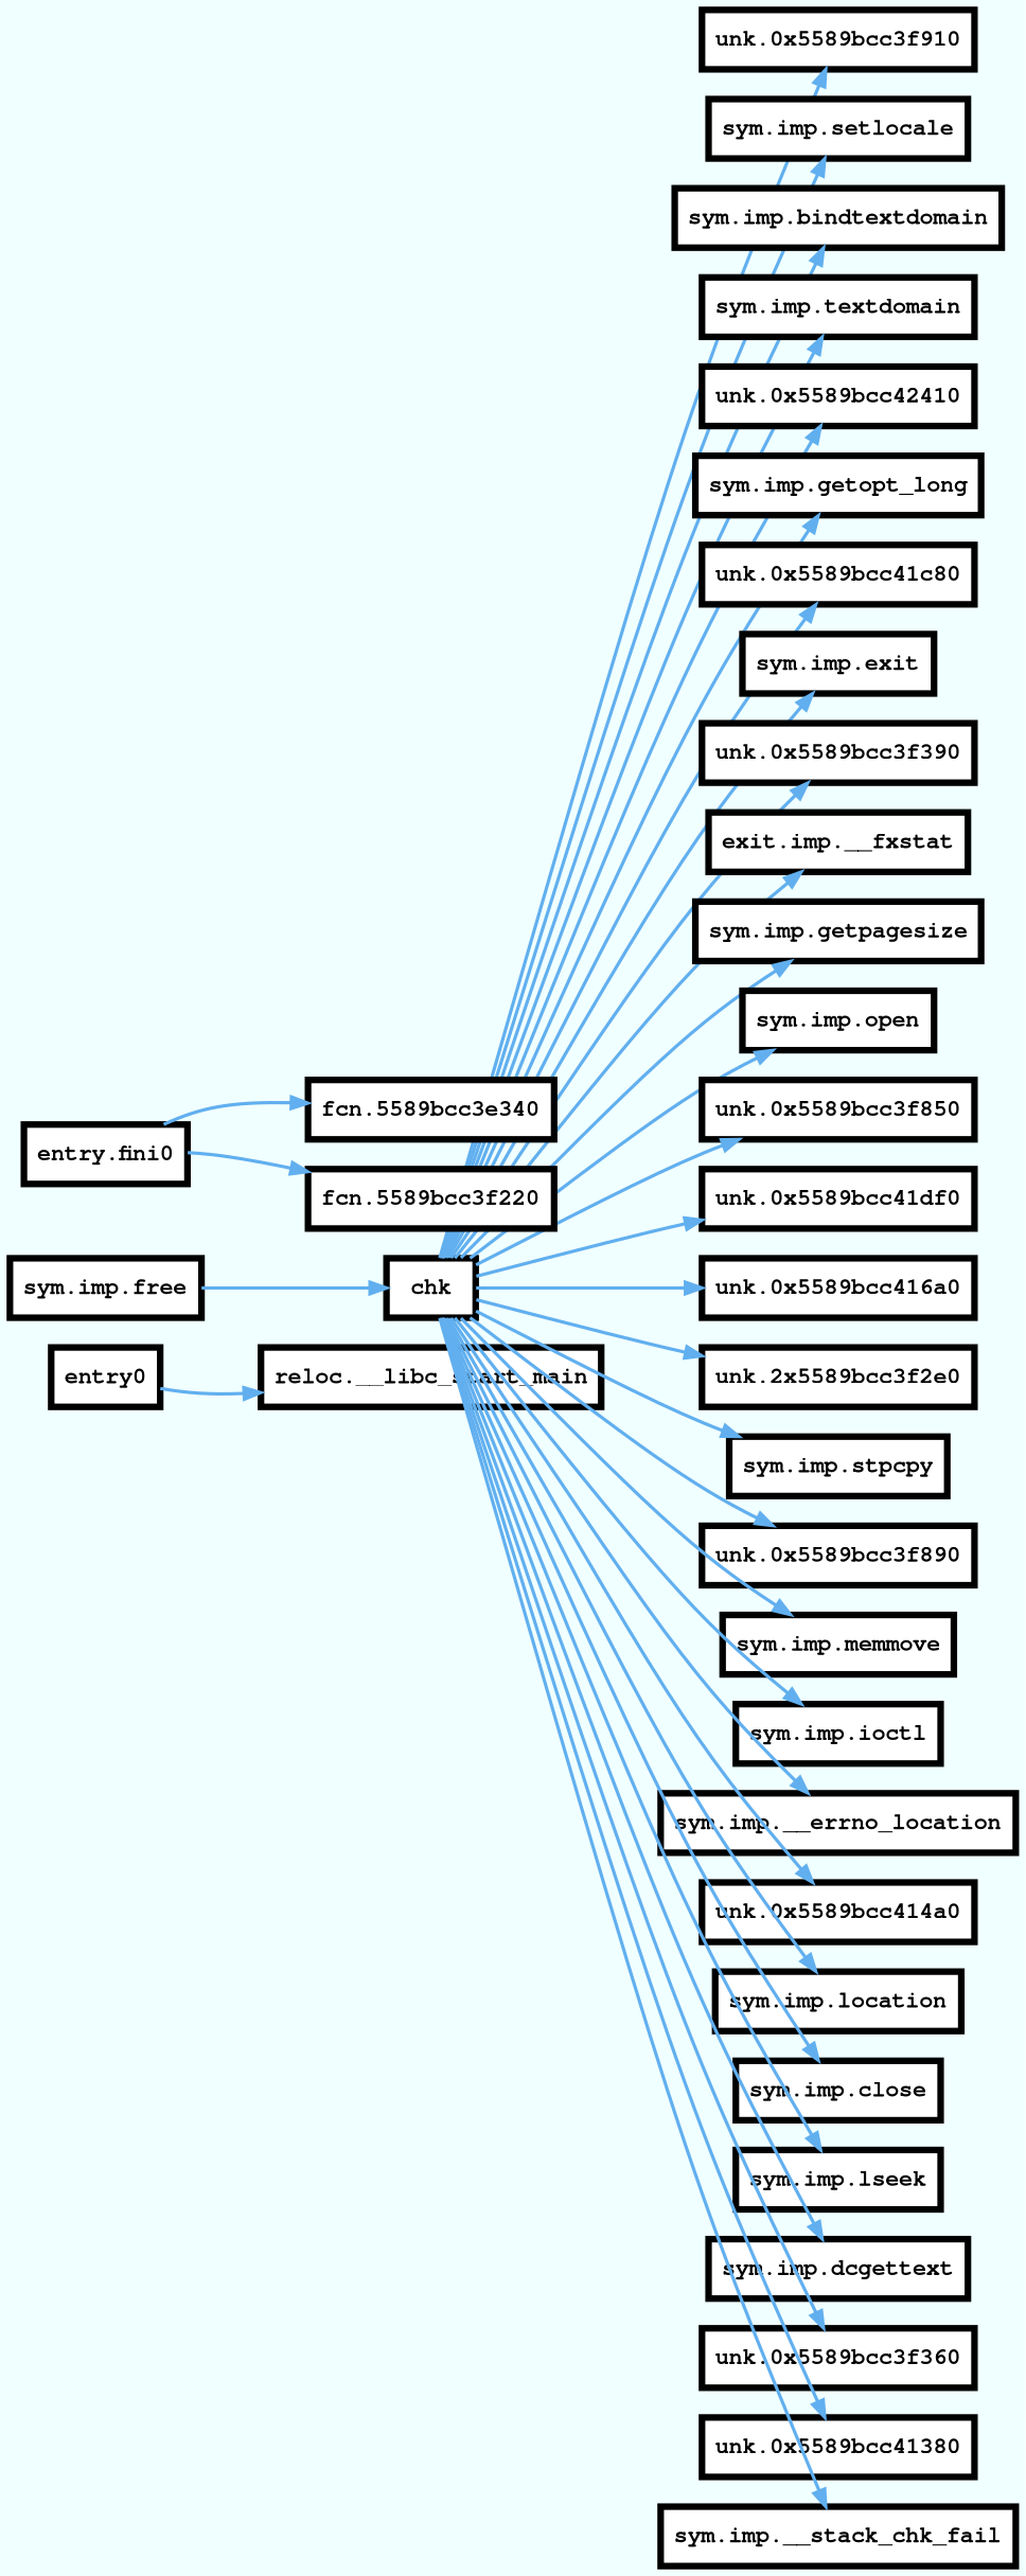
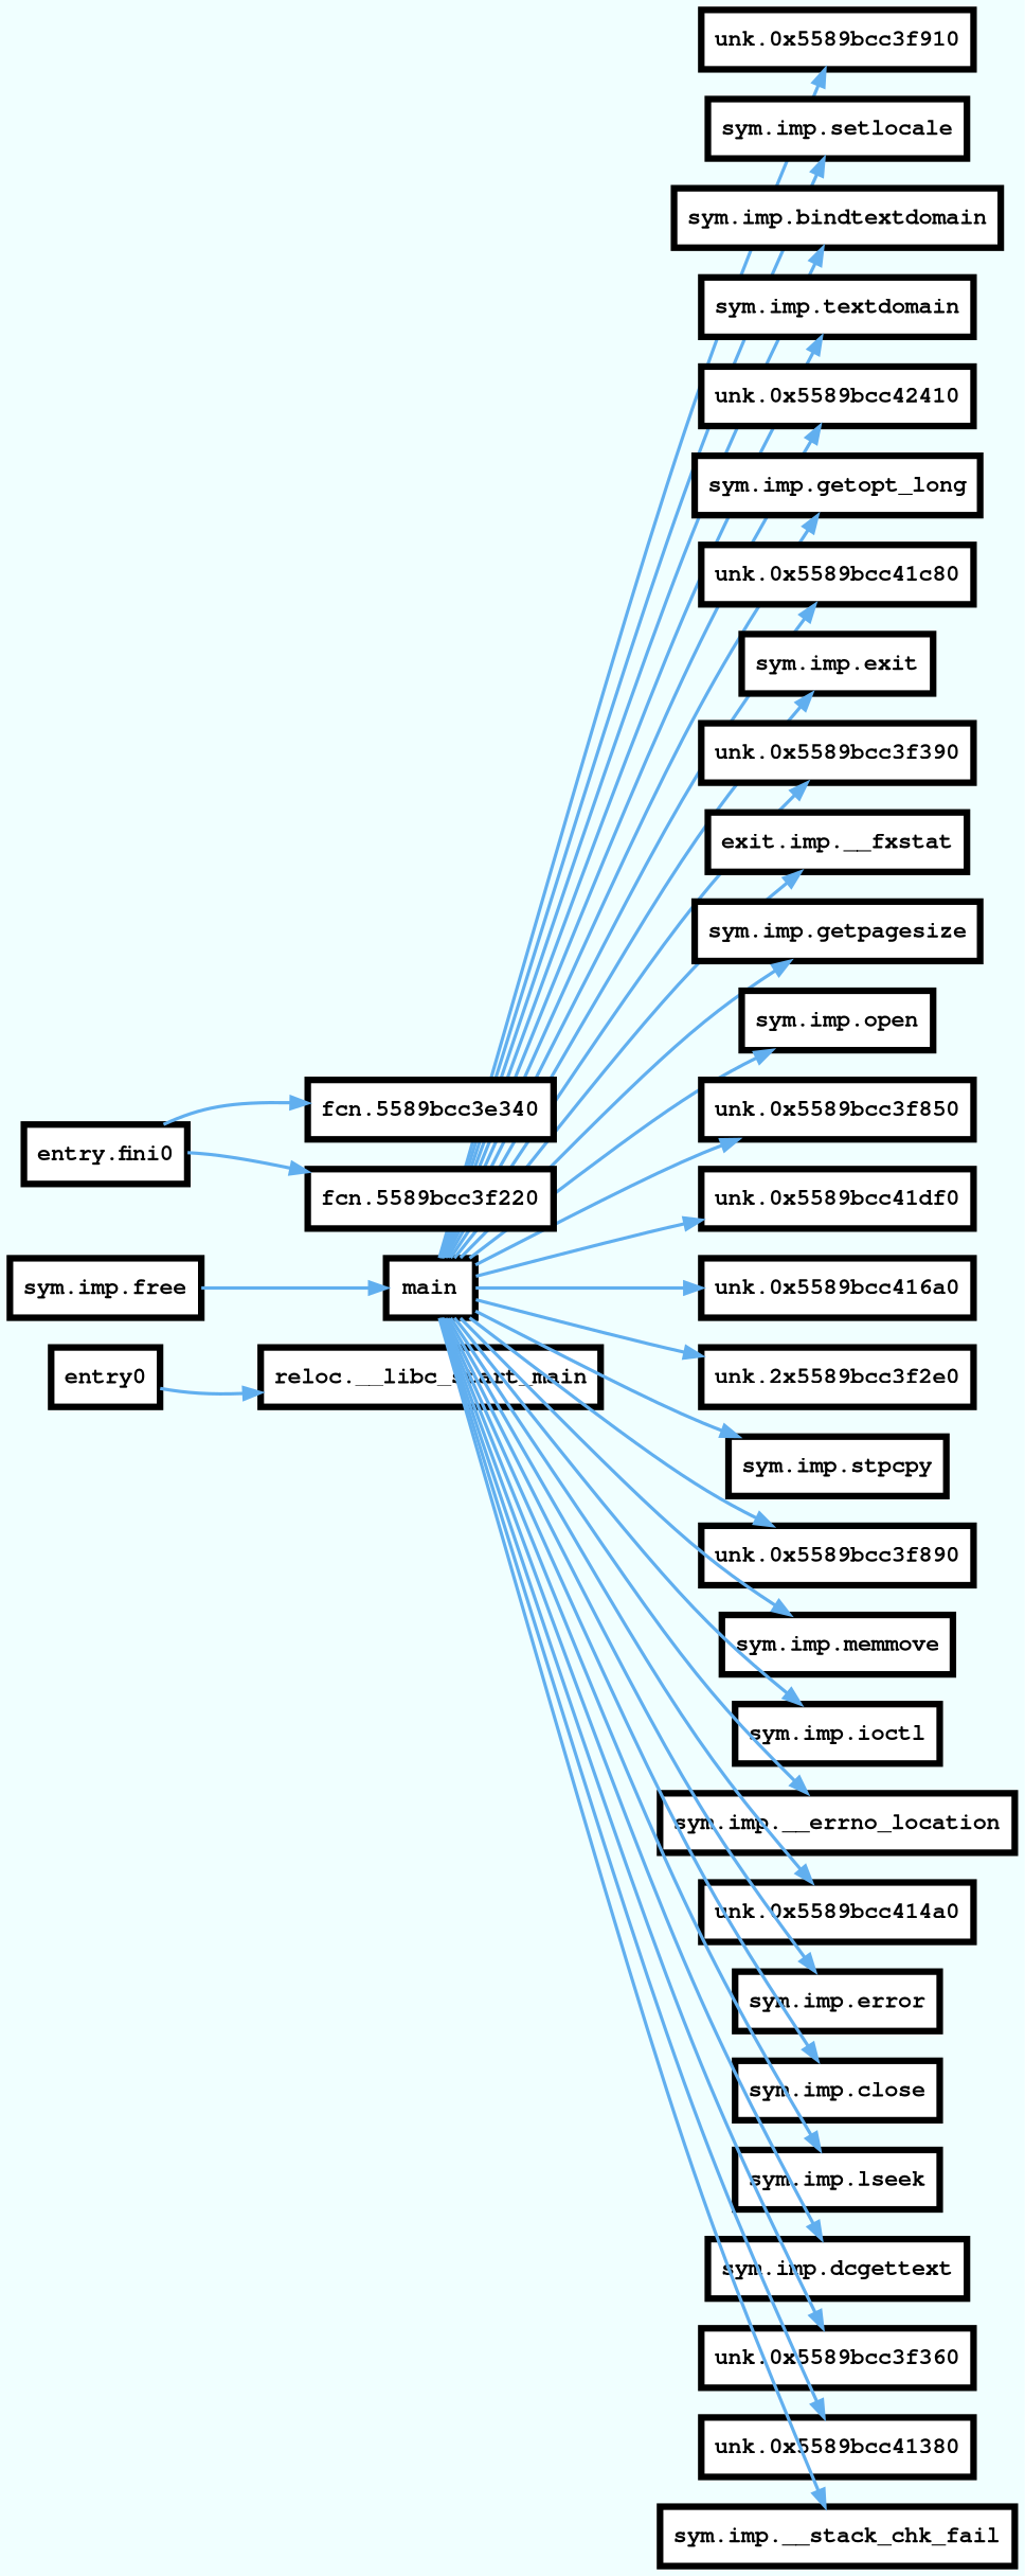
  digraph {
    bgcolor=azure
    fontname=Courier
    rankdir=LR
    splines=curved
    node [fillcolor=white fontname="Courier Bold" fontsize=14 penwidth=4 shape=box style=filled]
    edge [arrowhead=normal color="#61afef" style=bold weight=2]
    n1 [label=entry0]
    n2 [label="reloc.__libc_start_main"]
-   n3 [label=chk]
+   n3 [label=main]
    n4 [label="unk.0x5589bcc3f910"]
    n5 [label="sym.imp.setlocale"]
    n6 [label="sym.imp.bindtextdomain"]
    n7 [label="sym.imp.textdomain"]
    n8 [label="unk.0x5589bcc42410"]
    n9 [label="sym.imp.getopt_long"]
    n10 [label="unk.0x5589bcc41c80"]
    n11 [label="sym.imp.exit"]
    n12 [label="unk.0x5589bcc3f390"]
    n13 [label="exit.imp.__fxstat"]
    n14 [label="sym.imp.getpagesize"]
    n15 [label="sym.imp.open"]
    n16 [label="unk.0x5589bcc3f850"]
    n17 [label="unk.0x5589bcc41df0"]
    n18 [label="unk.0x5589bcc416a0"]
    n19 [label="unk.2x5589bcc3f2e0"]
    n20 [label="sym.imp.stpcpy"]
    n21 [label="unk.0x5589bcc3f890"]
    n22 [label="sym.imp.memmove"]
    n23 [label="sym.imp.ioctl"]
    n24 [label="sym.imp.__errno_location"]
    n25 [label="unk.0x5589bcc414a0"]
-   n26 [label="sym.imp.location"]
+   n26 [label="sym.imp.error"]
    n27 [label="sym.imp.close"]
    n28 [label="sym.imp.lseek"]
    n29 [label="sym.imp.dcgettext"]
    n30 [label="unk.0x5589bcc3f360"]
    n31 [label="unk.0x5589bcc41380"]
    n32 [label="sym.imp.__stack_chk_fail"]
    n33 [label="sym.imp.free"]
    n34 [label="entry.fini0"]
    n35 [label="fcn.5589bcc3e340"]
    n36 [label="fcn.5589bcc3f220"]
    n1 -> n2
    n3 -> n4
    n3 -> n5
    n3 -> n6
    n3 -> n7
    n3 -> n8
    n3 -> n9
    n3 -> n10
    n3 -> n11
    n3 -> n12
    n3 -> n13
    n3 -> n14
    n3 -> n15
    n3 -> n16
    n3 -> n17
    n3 -> n18
    n3 -> n19
    n3 -> n20
    n3 -> n21
    n3 -> n22
    n3 -> n23
    n3 -> n24
    n3 -> n25
    n3 -> n26
    n3 -> n27
    n3 -> n28
    n3 -> n29
    n3 -> n30
    n3 -> n31
    n3 -> n32
    n33 -> n3
    n34 -> n35
    n34 -> n36
  }
